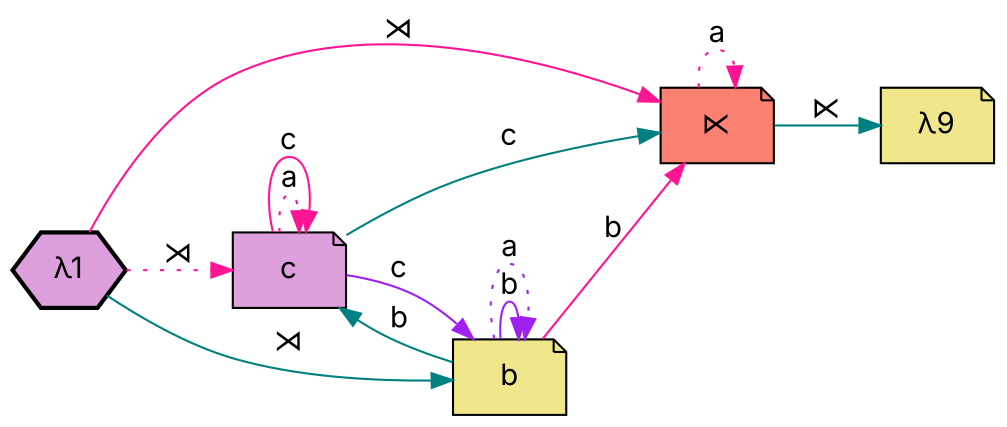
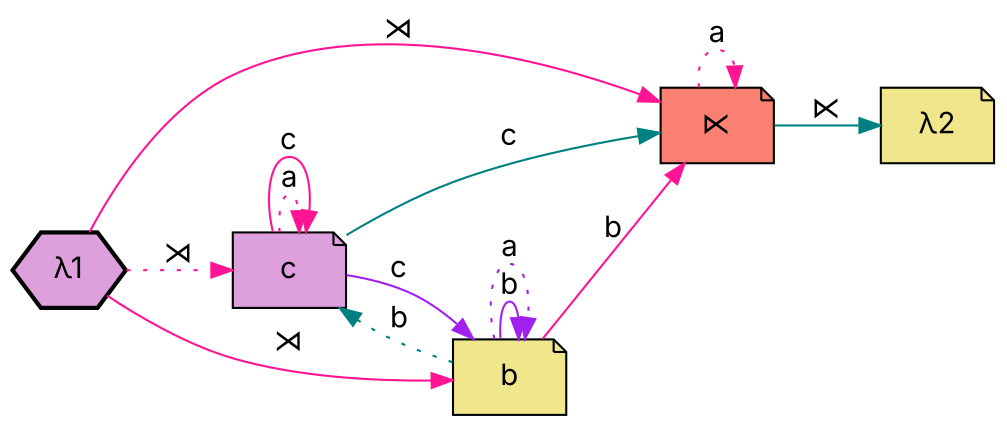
  digraph {
    fontname=Inter
    rankdir=LR
    node [fillcolor=plum fontname=Inter shape=note style="solid,filled"]
    edge [color=deeppink fontname=Inter style=solid]
    n1 [label="λ1" shape=hexagon style="bold,filled"]
    n2 [fillcolor=salmon label="⋉"]
    n3 [label=c]
    n4 [fillcolor=khaki label=b]
-   n5 [fillcolor=khaki label="λ9"]
+   n5 [fillcolor=khaki label="λ2"]
    n1 -> n2 [label="⋊"]
    n1 -> n3 [label="⋊" style=dotted]
-   n1 -> n4 [color=teal label="⋊"]
+   n1 -> n4 [label="⋊"]
    n2 -> n2 [label=a style=dotted]
    n2 -> n5 [color=teal label="⋉"]
    n3 -> n2 [color=teal label=c]
    n3 -> n3 [label=a style=dotted]
    n3 -> n3 [label=c]
    n3 -> n4 [color=purple label=c]
    n4 -> n2 [label=b]
-   n4 -> n3 [color=teal label=b]
+   n4 -> n3 [color=teal label=b style=dotted]
    n4 -> n4 [color=purple label=b]
    n4 -> n4 [color=purple label=a style=dotted]
  }
